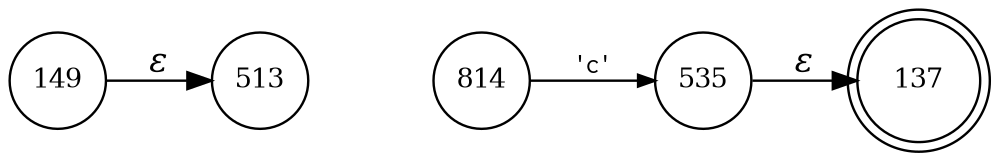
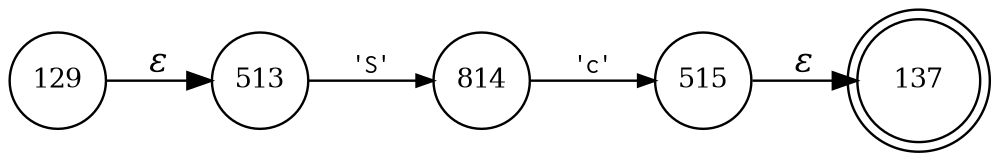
  digraph {
    rankdir=LR
    node [fixedsize=true fontsize=11 shape=circle peripheries=1]
    edge [fontname="Times-Italic"]
    n1 [label=137 shape=doublecircle width=.6 peripheries=""]
-   n2 [label=149 width=.55]
+   n2 [label=129 width=.55]
    n3 [label=513 width=.55]
    n4 [label=814 width=.55]
-   n5 [label=535 width=.55]
+   n5 [label=515 width=.55]
    n2 -> n3 [label="&epsilon;"]
+   n3 -> n4 [arrowhead=normal arrowsize=.7 fontname=Courier fontsize=11 label="'S'"]
    n4 -> n5 [arrowhead=normal arrowsize=.7 fontname=Courier fontsize=11 label="'c'"]
    n5 -> n1 [label="&epsilon;"]
  }
